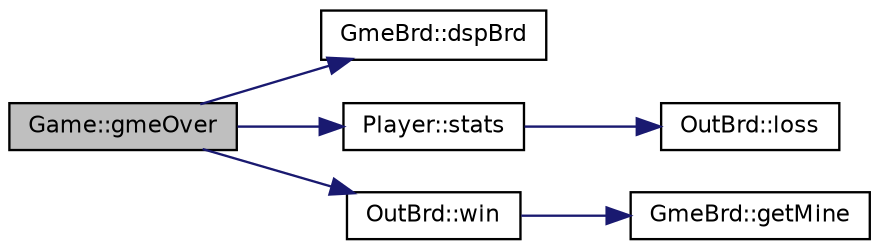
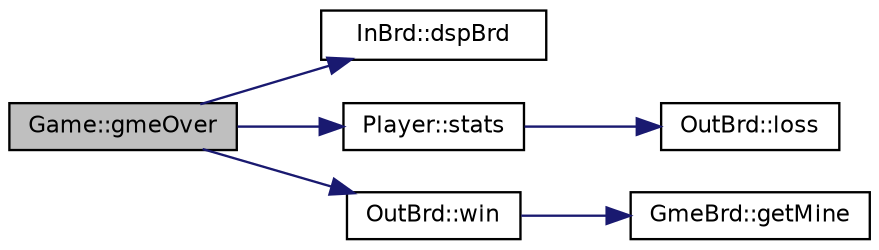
  digraph {
    rankdir=LR
    node [color=black fillcolor=white fontname=Helvetica fontsize=10 shape=record style=filled]
    edge [color=midnightblue fontname=Helvetica fontsize=10 labelfontname=Helvetica labelfontsize=10 style=solid]
    n1 [fillcolor=grey75 fontcolor=black height=0.2 label="Game::gmeOver" width=0.4]
-   n2 [height=0.2 label="GmeBrd::dspBrd" width=0.4]
+   n2 [height=0.2 label="InBrd::dspBrd" width=0.4]
    n3 [height=0.2 label="Player::stats" width=0.4]
    n4 [height=0.2 label="OutBrd::win" width=0.4]
    n5 [height=0.2 label="OutBrd::loss" width=0.4]
    n6 [height=0.2 label="GmeBrd::getMine" width=0.4]
    n1 -> n2
    n1 -> n3
    n1 -> n4
    n3 -> n5
    n4 -> n6
  }
